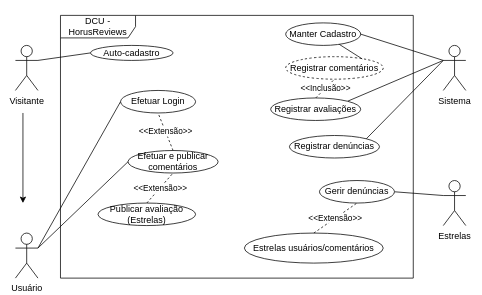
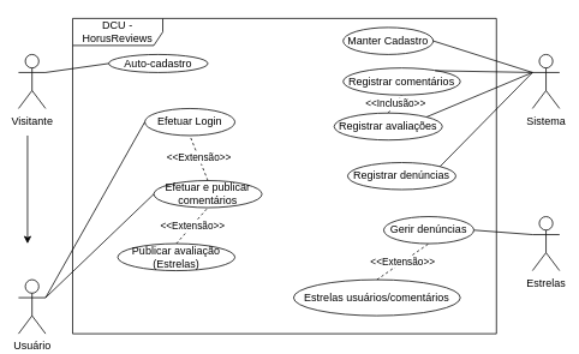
  <mxCell id="0" />
  <mxCell id="1" parent="0" />
  <mxCell id="2" value="&lt;div&gt;Visitante&lt;/div&gt;" style="shape=umlActor;verticalLabelPosition=bottom;verticalAlign=top;html=1;outlineConnect=0;" vertex="1" parent="1"><mxGeometry x="20" y="60" width="30" height="60" as="geometry" /></mxCell>
  <mxCell id="3" value="" style="endArrow=classic;html=1;rounded=0;" edge="1" parent="1"><mxGeometry width="50" height="50" relative="1" as="geometry"><mxPoint x="30" y="150" as="sourcePoint" /><mxPoint x="30" y="270" as="targetPoint" /></mxGeometry></mxCell>
  <mxCell id="4" value="&lt;div&gt;Usuário&lt;/div&gt;" style="shape=umlActor;verticalLabelPosition=bottom;verticalAlign=top;html=1;outlineConnect=0;" vertex="1" parent="1"><mxGeometry x="20" y="310" width="30" height="60" as="geometry" /></mxCell>
  <mxCell id="5" value="&lt;div&gt;DCU - HorusReviews&lt;/div&gt;" style="shape=umlFrame;whiteSpace=wrap;html=1;width=100;height=30;" vertex="1" parent="1"><mxGeometry x="80" y="20" width="470" height="350" as="geometry" /></mxCell>
  <mxCell id="6" value="&lt;div&gt;Auto-cadastro&lt;/div&gt;" style="ellipse;whiteSpace=wrap;html=1;" vertex="1" parent="1"><mxGeometry x="120" y="60" width="110" height="20" as="geometry" /></mxCell>
  <mxCell id="7" value="&lt;div&gt;Efetuar Login&lt;/div&gt;" style="ellipse;whiteSpace=wrap;html=1;" vertex="1" parent="1"><mxGeometry x="160" y="120" width="100" height="30" as="geometry" /></mxCell>
  <mxCell id="8" value="" style="endArrow=none;html=1;rounded=0;exitX=1;exitY=0.333;exitDx=0;exitDy=0;exitPerimeter=0;entryX=0;entryY=0.5;entryDx=0;entryDy=0;" edge="1" parent="1" source="2" target="6"><mxGeometry width="50" height="50" relative="1" as="geometry"><mxPoint x="120" y="120" as="sourcePoint" /><mxPoint x="170" y="70" as="targetPoint" /></mxGeometry></mxCell>
  <mxCell id="9" value="" style="endArrow=none;html=1;rounded=0;entryX=0;entryY=0.5;entryDx=0;entryDy=0;exitX=1;exitY=0.333;exitDx=0;exitDy=0;exitPerimeter=0;" edge="1" parent="1" source="4" target="7"><mxGeometry width="50" height="50" relative="1" as="geometry"><mxPoint x="100" y="260" as="sourcePoint" /><mxPoint x="150" y="210" as="targetPoint" /></mxGeometry></mxCell>
  <mxCell id="10" value="&lt;div&gt;&amp;lt;&amp;lt;Extensão&amp;gt;&amp;gt;&lt;/div&gt;" style="endArrow=none;dashed=1;html=1;rounded=0;entryX=0.5;entryY=1;entryDx=0;entryDy=0;exitX=0.5;exitY=0;exitDx=0;exitDy=0;" edge="1" parent="1" source="16" target="7"><mxGeometry width="50" height="50" relative="1" as="geometry"><mxPoint x="220" y="230" as="sourcePoint" /><mxPoint x="270" y="210" as="targetPoint" /></mxGeometry></mxCell>
  <mxCell id="11" value="&lt;div&gt;Sistema&lt;/div&gt;&lt;div&gt;&lt;br&gt;&lt;/div&gt;" style="shape=umlActor;verticalLabelPosition=bottom;verticalAlign=top;html=1;outlineConnect=0;" vertex="1" parent="1"><mxGeometry x="590" y="60" width="30" height="60" as="geometry" /></mxCell>
  <mxCell id="12" value="Manter Cadastro" style="ellipse;whiteSpace=wrap;html=1;" vertex="1" parent="1"><mxGeometry x="380" y="30" width="100" height="30" as="geometry" /></mxCell>
  <mxCell id="13" value="" style="endArrow=none;html=1;rounded=0;entryX=0;entryY=0.333;entryDx=0;entryDy=0;entryPerimeter=0;exitX=1;exitY=0.5;exitDx=0;exitDy=0;" edge="1" parent="1" source="12" target="11"><mxGeometry width="50" height="50" relative="1" as="geometry"><mxPoint x="410" y="190" as="sourcePoint" /><mxPoint x="460" y="140" as="targetPoint" /></mxGeometry></mxCell>
- <mxCell id="14" value="Registrar comentários" style="ellipse;whiteSpace=wrap;html=1;dashed=1;" vertex="1" parent="1"><mxGeometry x="380" y="75" width="130" height="30" as="geometry" /></mxCell>
- <mxCell id="15" value="" style="endArrow=none;html=1;rounded=0;exitX=0.785;exitY=0.1;exitDx=0;exitDy=0;exitPerimeter=0;" edge="1" parent="1" source="14" target="12"><mxGeometry width="50" height="50" relative="1" as="geometry"><mxPoint x="470" y="140" as="sourcePoint" /><mxPoint x="520" y="90" as="targetPoint" /></mxGeometry></mxCell>
+ <mxCell id="14" value="Registrar comentários" style="ellipse;whiteSpace=wrap;html=1;" vertex="1" parent="1"><mxGeometry x="380" y="75" width="130" height="30" as="geometry" /></mxCell>
+ <mxCell id="15" value="" style="endArrow=none;html=1;rounded=0;entryX=0;entryY=0.333;entryDx=0;entryDy=0;entryPerimeter=0;exitX=0.785;exitY=0.1;exitDx=0;exitDy=0;exitPerimeter=0;" edge="1" parent="1" source="14" target="11"><mxGeometry width="50" height="50" relative="1" as="geometry"><mxPoint x="470" y="140" as="sourcePoint" /><mxPoint x="520" y="90" as="targetPoint" /></mxGeometry></mxCell>
  <mxCell id="16" value="&lt;div&gt;Efetuar e publicar comentários&lt;/div&gt;" style="ellipse;whiteSpace=wrap;html=1;" vertex="1" parent="1"><mxGeometry x="170" y="200" width="120" height="30" as="geometry" /></mxCell>
  <mxCell id="17" value="" style="endArrow=none;html=1;rounded=0;exitX=1;exitY=0.333;exitDx=0;exitDy=0;exitPerimeter=0;entryX=0;entryY=0.5;entryDx=0;entryDy=0;" edge="1" parent="1" source="4" target="16"><mxGeometry width="50" height="50" relative="1" as="geometry"><mxPoint x="120" y="340" as="sourcePoint" /><mxPoint x="170" y="290" as="targetPoint" /></mxGeometry></mxCell>
  <mxCell id="18" value="&lt;div&gt;&amp;lt;&amp;lt;Extensão&amp;gt;&amp;gt;&lt;/div&gt;" style="endArrow=none;dashed=1;html=1;rounded=0;entryX=0.5;entryY=1;entryDx=0;entryDy=0;exitX=0.5;exitY=0;exitDx=0;exitDy=0;" edge="1" parent="1" source="19" target="16"><mxGeometry width="50" height="50" relative="1" as="geometry"><mxPoint x="240" y="270" as="sourcePoint" /><mxPoint x="280" y="270" as="targetPoint" /></mxGeometry></mxCell>
  <mxCell id="19" value="&lt;div&gt;Publicar avaliação &lt;br&gt;&lt;/div&gt;&lt;div&gt;(Estrelas)&lt;/div&gt;" style="ellipse;whiteSpace=wrap;html=1;" vertex="1" parent="1"><mxGeometry x="130" y="270" width="130" height="30" as="geometry" /></mxCell>
  <mxCell id="20" value="" style="endArrow=none;html=1;rounded=0;entryX=0;entryY=0.333;entryDx=0;entryDy=0;entryPerimeter=0;exitX=1;exitY=0;exitDx=0;exitDy=0;" edge="1" parent="1" source="21" target="11"><mxGeometry width="50" height="50" relative="1" as="geometry"><mxPoint x="410" y="220" as="sourcePoint" /><mxPoint x="460" y="170" as="targetPoint" /></mxGeometry></mxCell>
- <mxCell id="21" value="Registrar avaliações" style="ellipse;whiteSpace=wrap;html=1;" vertex="1" parent="1"><mxGeometry x="360" y="130" width="120" height="30" as="geometry" /></mxCell>
+ <mxCell id="21" value="Registrar avaliações" style="ellipse;whiteSpace=wrap;html=1;" vertex="1" parent="1"><mxGeometry x="370" y="125" width="120" height="30" as="geometry" /></mxCell>
  <mxCell id="22" value="&amp;lt;&amp;lt;Inclusão&amp;gt;&amp;gt;" style="endArrow=none;dashed=1;html=1;rounded=0;entryX=0.5;entryY=1;entryDx=0;entryDy=0;exitX=0.5;exitY=0;exitDx=0;exitDy=0;" edge="1" parent="1" source="21" target="14"><mxGeometry width="50" height="50" relative="1" as="geometry"><mxPoint x="260" y="210" as="sourcePoint" /><mxPoint x="310" y="160" as="targetPoint" /></mxGeometry></mxCell>
  <mxCell id="23" value="Estrelas" style="shape=umlActor;verticalLabelPosition=bottom;verticalAlign=top;html=1;outlineConnect=0;" vertex="1" parent="1"><mxGeometry x="590" y="240" width="30" height="60" as="geometry" /></mxCell>
  <mxCell id="24" value="" style="endArrow=none;html=1;rounded=0;entryX=0;entryY=0.333;entryDx=0;entryDy=0;entryPerimeter=0;exitX=1;exitY=0.5;exitDx=0;exitDy=0;" edge="1" parent="1" source="27" target="23"><mxGeometry width="50" height="50" relative="1" as="geometry"><mxPoint x="540" y="290" as="sourcePoint" /><mxPoint x="590" y="240" as="targetPoint" /></mxGeometry></mxCell>
  <mxCell id="25" value="Registrar denúncias" style="ellipse;whiteSpace=wrap;html=1;" vertex="1" parent="1"><mxGeometry x="385" y="180" width="120" height="30" as="geometry" /></mxCell>
  <mxCell id="26" value="" style="endArrow=none;html=1;rounded=0;entryX=0;entryY=0.333;entryDx=0;entryDy=0;entryPerimeter=0;exitX=1;exitY=0;exitDx=0;exitDy=0;" edge="1" parent="1" source="25" target="11"><mxGeometry width="50" height="50" relative="1" as="geometry"><mxPoint x="480" y="180" as="sourcePoint" /><mxPoint x="530" y="130" as="targetPoint" /></mxGeometry></mxCell>
  <mxCell id="27" value="Gerir denúncias" style="ellipse;whiteSpace=wrap;html=1;" vertex="1" parent="1"><mxGeometry x="425" y="240" width="100" height="30" as="geometry" /></mxCell>
  <mxCell id="28" value="Estrelas usuários/comentários" style="ellipse;whiteSpace=wrap;html=1;" vertex="1" parent="1"><mxGeometry x="325" y="310" width="185" height="40" as="geometry" /></mxCell>
  <mxCell id="29" value="&amp;lt;&amp;lt;Extensão&amp;gt;&amp;gt;" style="endArrow=none;dashed=1;html=1;rounded=0;entryX=0.5;entryY=1;entryDx=0;entryDy=0;exitX=0.5;exitY=0;exitDx=0;exitDy=0;" edge="1" parent="1" source="28" target="27"><mxGeometry width="50" height="50" relative="1" as="geometry"><mxPoint x="370" y="310" as="sourcePoint" /><mxPoint x="420" y="260" as="targetPoint" /></mxGeometry></mxCell>
